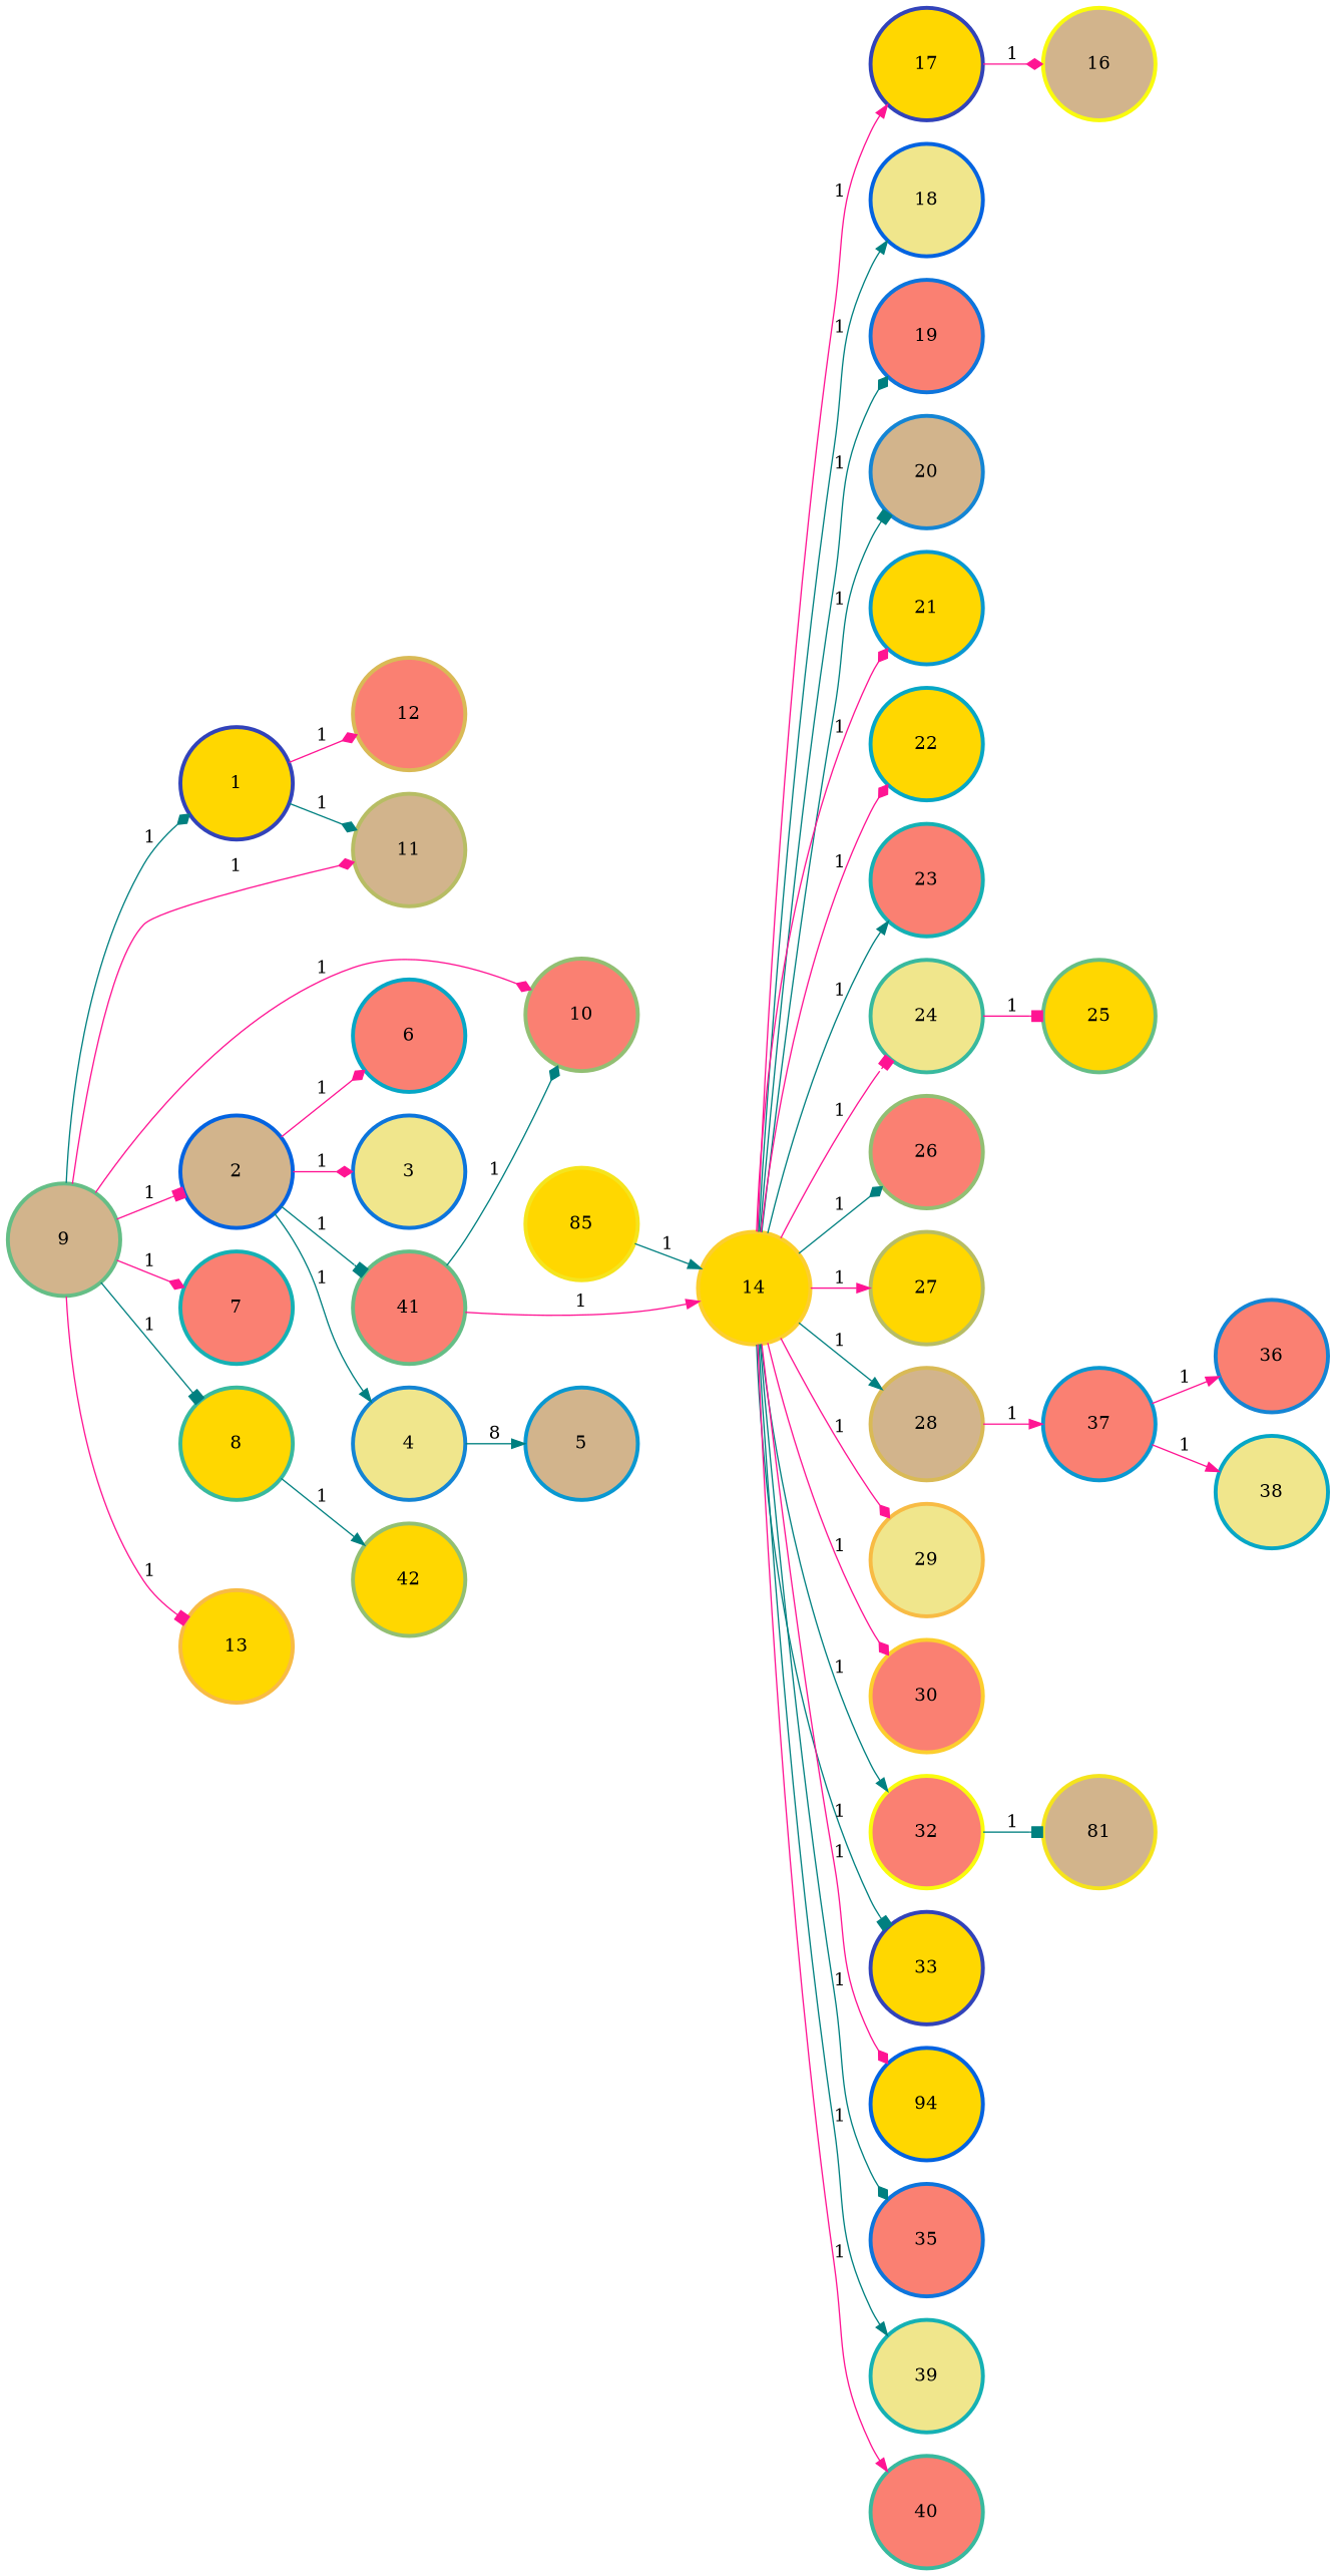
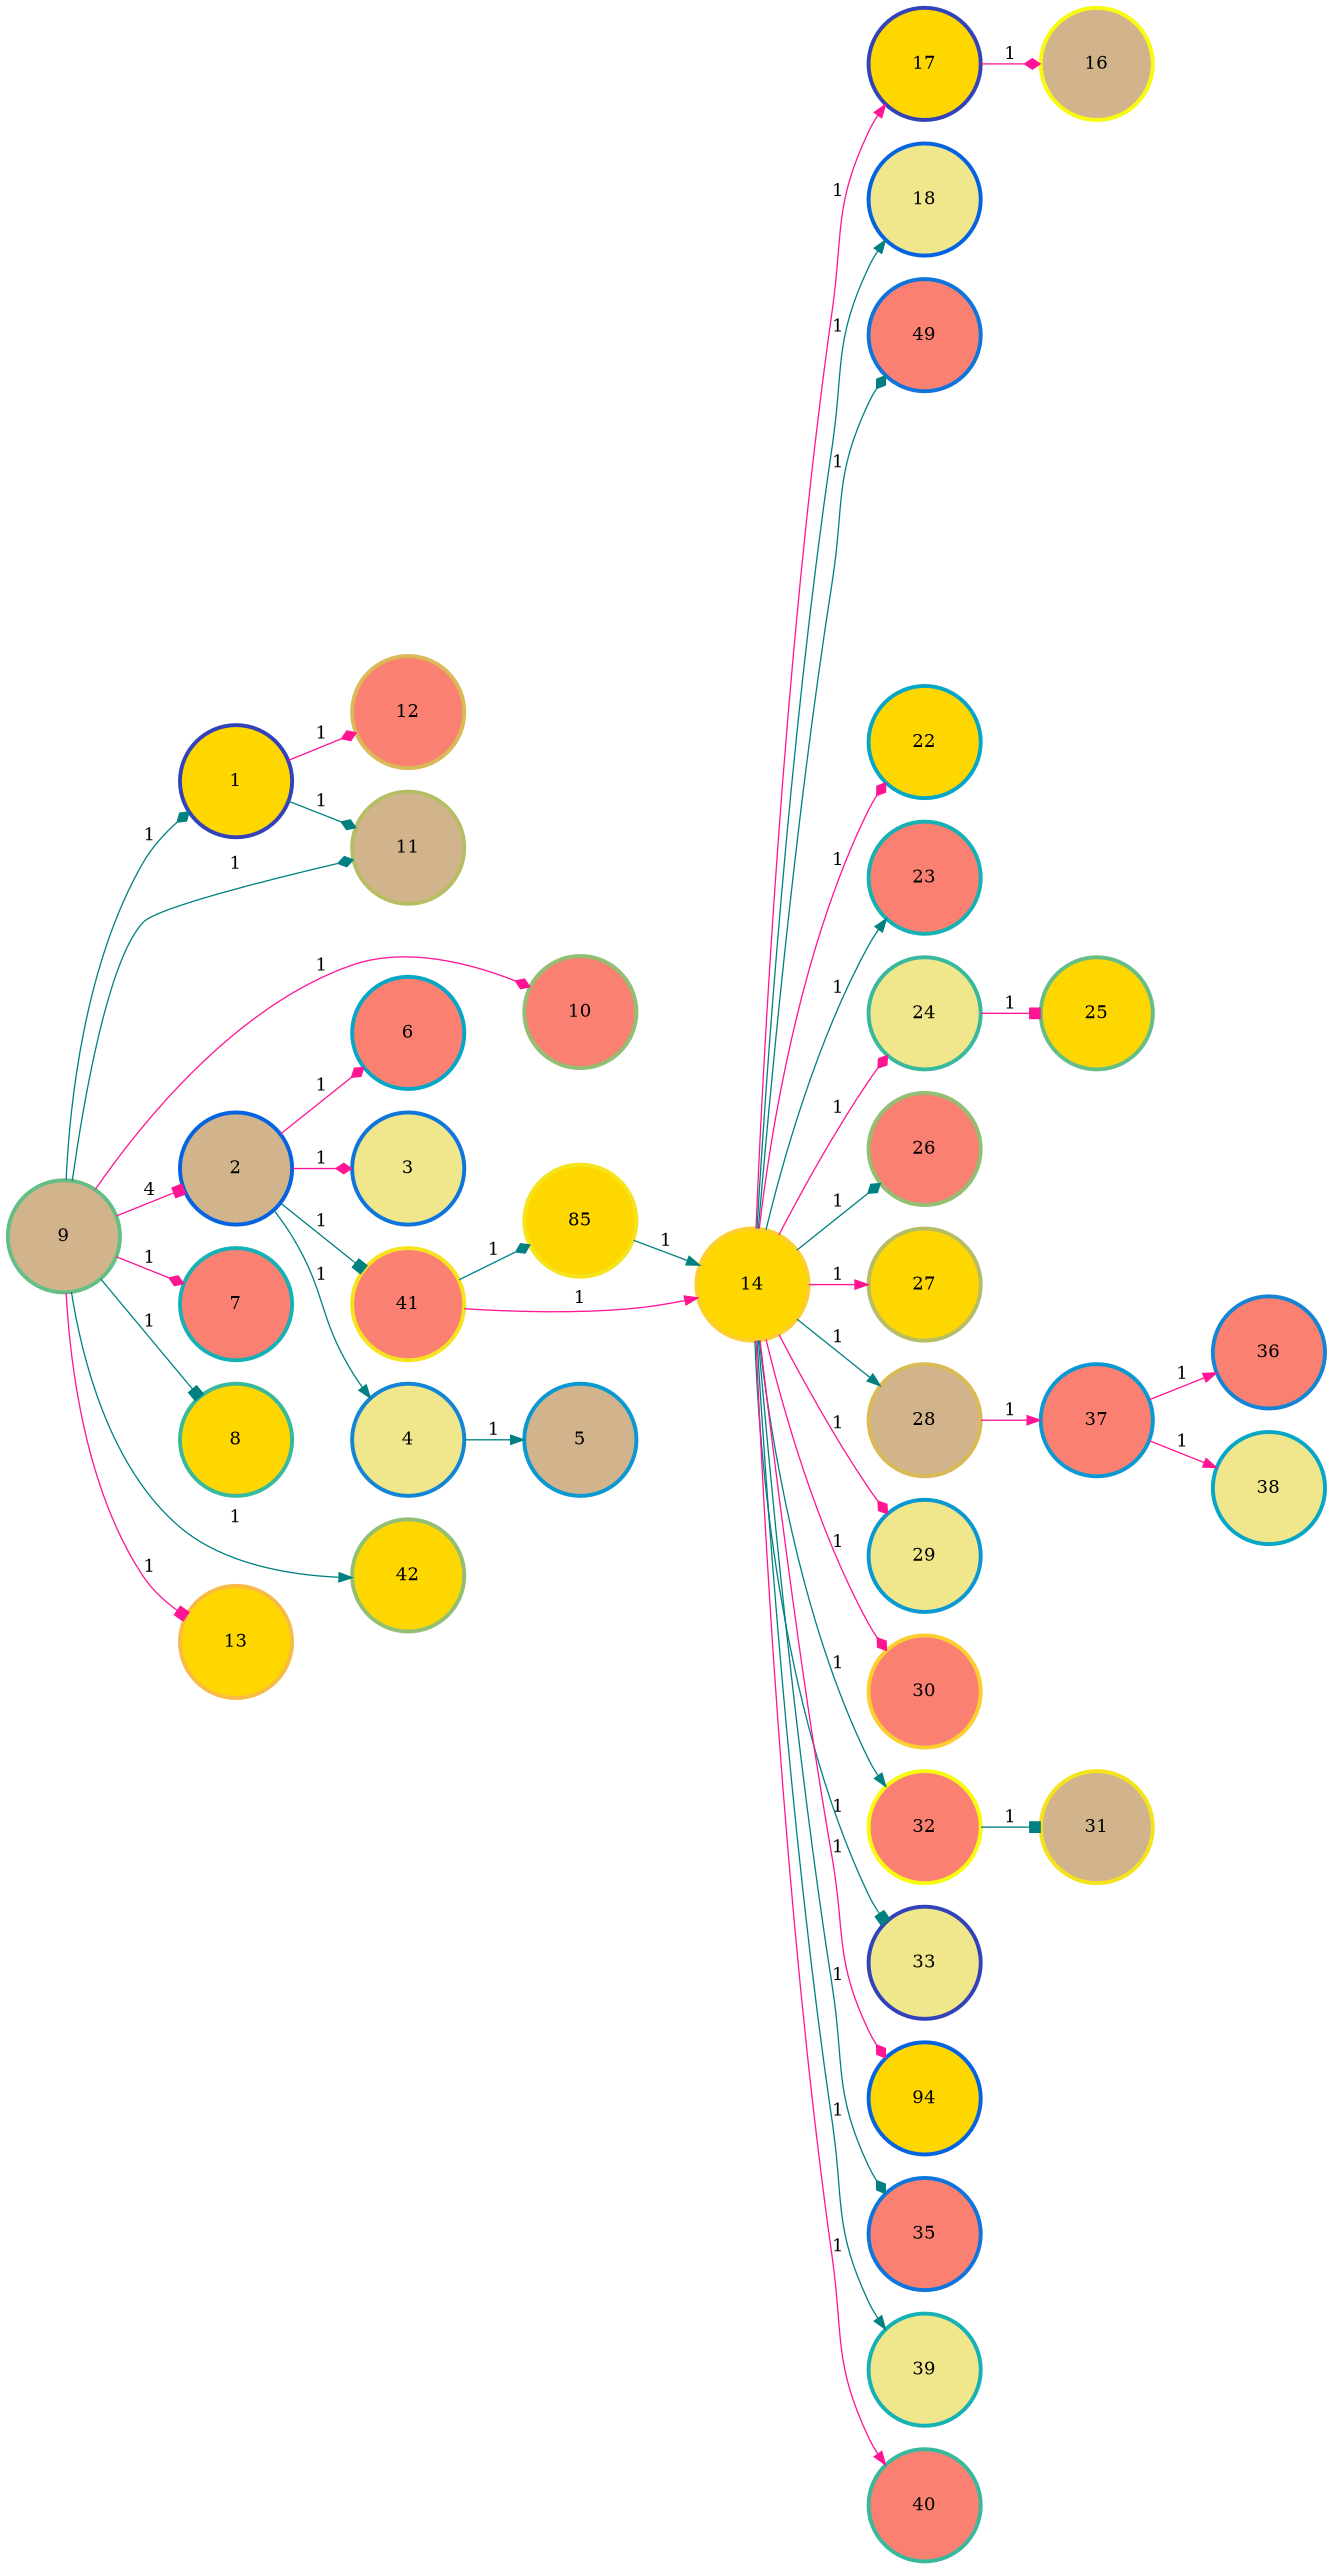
  digraph {
    rankdir=LR
    node [color="#3243BA" fillcolor=salmon penwidth=3 style=filled]
    edge [arrowhead=diamond color=deeppink penwidth=1]
    n1 [fillcolor=gold height=1.2 label=1 width=1.2]
    n2 [color="#D9BA56" height=1.2 label=12 width=1.2]
    n3 [color="#B7BD64" fillcolor=tan height=1.2 label=11 width=1.2]
    n4 [color="#0363E1" fillcolor=tan height=1.2 label=2 width=1.2]
    n5 [color="#0D75DC" fillcolor=khaki height=1.2 label=3 width=1.2]
    n6 [color="#1485D4" fillcolor=khaki height=1.2 label=4 width=1.2]
    n7 [color="#06A7C6" height=1.2 label=6 width=1.2]
-   n8 [color="#65BE86" height=1.2 label=41 width=1.2]
+   n8 [color="#F5E41D" height=1.2 label=41 width=1.2]
    n9 [color="#0998D1" fillcolor=tan height=1.2 label=5 width=1.2]
    n10 [color="#15B1B4" height=1.2 label=7 width=1.2]
    n11 [color="#38B99E" fillcolor=gold height=1.2 label=8 width=1.2]
    n12 [color="#65BE86" fillcolor=tan height=1.2 label=9 width=1.2]
    n13 [color="#92BF73" height=1.2 label=10 width=1.2]
    n14 [color="#F8BB44" fillcolor=gold height=1.2 label=13 width=1.2]
    n15 [color="#92BF73" fillcolor=gold height=1.2 label=42 width=1.2]
    n16 [color="#FCCE2E" fillcolor=gold height=1.2 label=14 width=1.2]
    n17 [color="#F5E41D" fillcolor=gold height=1.2 label=85 width=1.2]
    n18 [fillcolor=gold height=1.2 label=17 width=1.2]
    n19 [color="#0363E1" fillcolor=khaki height=1.2 label=18 width=1.2]
-   n20 [color="#0D75DC" height=1.2 label=19 width=1.2]
-   n21 [color="#1485D4" fillcolor=tan height=1.2 label=20 width=1.2]
-   n22 [color="#0998D1" fillcolor=gold height=1.2 label=21 width=1.2]
+   n20 [color="#0D75DC" height=1.2 label=49 width=1.2]
    n23 [color="#06A7C6" fillcolor=gold height=1.2 label=22 width=1.2]
    n24 [color="#15B1B4" height=1.2 label=23 width=1.2]
    n25 [color="#38B99E" fillcolor=khaki height=1.2 label=24 width=1.2]
    n26 [color="#92BF73" height=1.2 label=26 width=1.2]
    n27 [color="#B7BD64" fillcolor=gold height=1.2 label=27 width=1.2]
    n28 [color="#D9BA56" fillcolor=tan height=1.2 label=28 width=1.2]
-   n29 [color="#F8BB44" fillcolor=khaki height=1.2 label=29 width=1.2]
+   n29 [color="#0998D1" fillcolor=khaki height=1.2 label=29 width=1.2]
    n30 [color="#FCCE2E" height=1.2 label=30 width=1.2]
    n31 [color="#F9FB0E" height=1.2 label=32 width=1.2]
-   n32 [fillcolor=gold height=1.2 label=33 width=1.2]
+   n32 [fillcolor=khaki height=1.2 label=33 width=1.2]
    n33 [color="#0363E1" fillcolor=gold height=1.2 label=94 width=1.2]
    n34 [color="#0D75DC" height=1.2 label=35 width=1.2]
    n35 [color="#15B1B4" fillcolor=khaki height=1.2 label=39 width=1.2]
    n36 [color="#38B99E" height=1.2 label=40 width=1.2]
    n37 [color="#F9FB0E" fillcolor=tan height=1.2 label=16 width=1.2]
    n38 [color="#65BE86" fillcolor=gold height=1.2 label=25 width=1.2]
    n39 [color="#0998D1" height=1.2 label=37 width=1.2]
-   n40 [color="#F5E41D" fillcolor=tan height=1.2 label=81 width=1.2]
+   n40 [color="#F5E41D" fillcolor=tan height=1.2 label=31 width=1.2]
    n41 [color="#1485D4" height=1.2 label=36 width=1.2]
    n42 [color="#06A7C6" fillcolor=khaki height=1.2 label=38 width=1.2]
    n1 -> n2 [label=1]
    n1 -> n3 [color=teal label=1]
    n4 -> n5 [label=1]
    n4 -> n6 [arrowhead=normal color=teal label=1]
    n4 -> n7 [label=1]
    n4 -> n8 [arrowhead=box color=teal label=1]
-   n6 -> n9 [arrowhead=normal color=teal label=8]
+   n6 -> n9 [arrowhead=normal color=teal label=1]
    n8 -> n16 [arrowhead=normal label=1]
-   n8 -> n13 [color=teal label=1]
+   n8 -> n17 [color=teal label=1]
    n12 -> n1 [color=teal label=1]
-   n12 -> n3 [label=1]
-   n12 -> n4 [arrowhead=box label=1]
+   n12 -> n3 [color=teal label=1]
+   n12 -> n4 [arrowhead=box label=4]
    n12 -> n10 [label=1]
    n12 -> n11 [arrowhead=box color=teal label=1]
    n12 -> n13 [label=1]
    n12 -> n14 [arrowhead=box label=1]
-   n11 -> n15 [arrowhead=normal color=teal label=1]
+   n12 -> n15 [arrowhead=normal color=teal label=1]
    n16 -> n18 [arrowhead=normal label=1]
    n16 -> n19 [arrowhead=normal color=teal label=1]
    n16 -> n20 [color=teal label=1]
-   n16 -> n21 [arrowhead=box color=teal label=1]
-   n16 -> n22 [label=1]
    n16 -> n23 [label=1]
    n16 -> n24 [arrowhead=normal color=teal label=1]
-   n16 -> n25 [arrowhead=box label=1]
+   n16 -> n25 [label=1]
    n16 -> n26 [color=teal label=1]
    n16 -> n27 [arrowhead=normal label=1]
    n16 -> n28 [arrowhead=normal color=teal label=1]
    n16 -> n29 [label=1]
    n16 -> n30 [label=1]
    n16 -> n31 [arrowhead=normal color=teal label=1]
    n16 -> n32 [arrowhead=box color=teal label=1]
    n16 -> n33 [label=1]
    n16 -> n34 [color=teal label=1]
    n16 -> n35 [arrowhead=normal color=teal label=1]
    n16 -> n36 [arrowhead=normal label=1]
    n17 -> n16 [arrowhead=normal color=teal label=1]
    n18 -> n37 [label=1]
    n25 -> n38 [arrowhead=box label=1]
    n28 -> n39 [arrowhead=normal label=1]
    n31 -> n40 [arrowhead=box color=teal label=1]
    n39 -> n41 [arrowhead=normal label=1]
    n39 -> n42 [arrowhead=normal label=1]
  }
